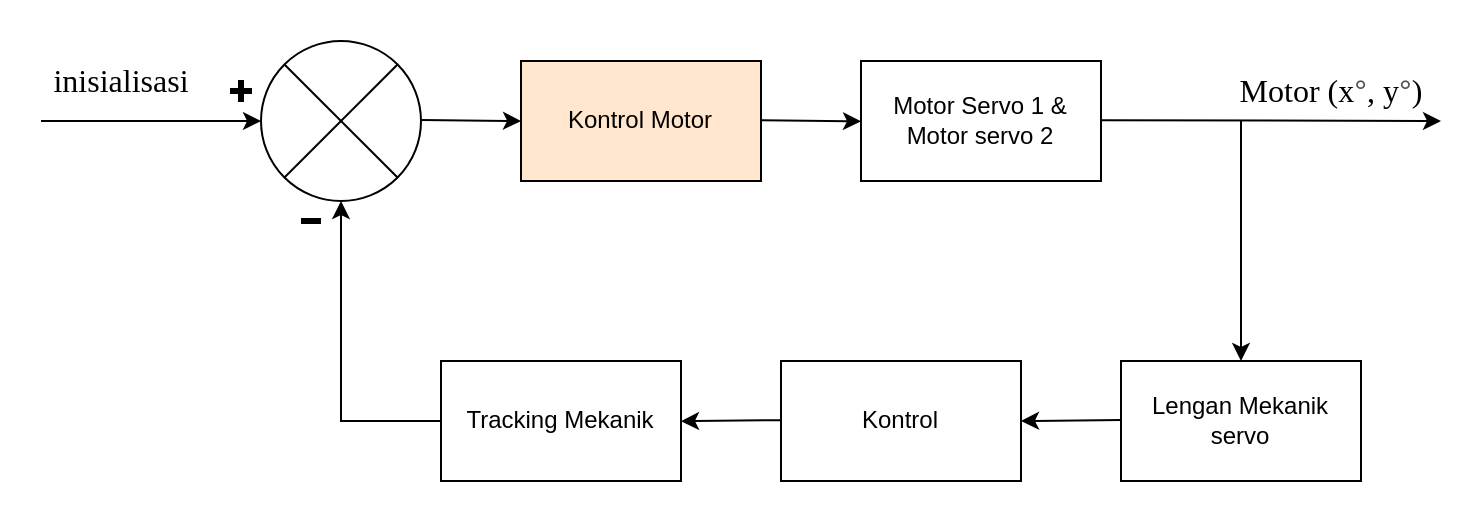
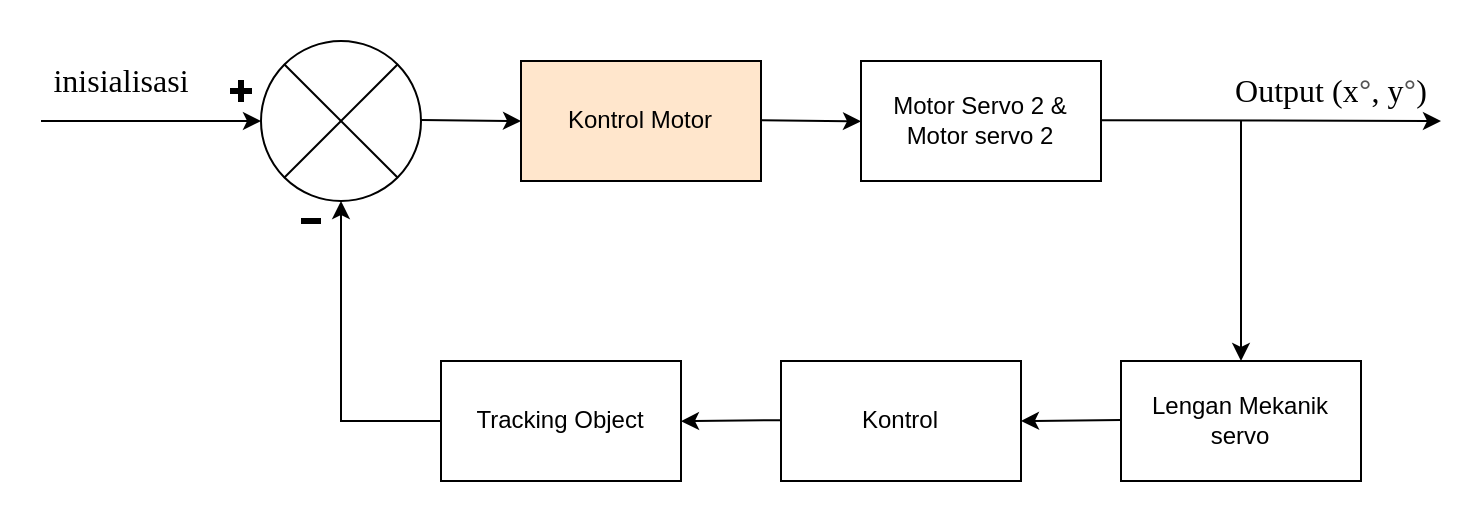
  <mxCell id="0" />
  <mxCell id="1" parent="0" />
  <mxCell id="2" value="" style="endArrow=classic;html=1;rounded=0;" parent="1" edge="1"><mxGeometry width="50" height="50" relative="1" as="geometry"><mxPoint x="20" y="60" as="sourcePoint" /><mxPoint x="130" y="60" as="targetPoint" /></mxGeometry></mxCell>
  <mxCell id="3" value="Kontrol Motor" style="rounded=0;whiteSpace=wrap;html=1;fillColor=#ffe6cc;" parent="1" vertex="1"><mxGeometry x="260" y="30" width="120" height="60" as="geometry" /></mxCell>
  <mxCell id="4" value="" style="endArrow=classic;html=1;rounded=0;" parent="1" edge="1"><mxGeometry width="50" height="50" relative="1" as="geometry"><mxPoint x="210" y="59.5" as="sourcePoint" /><mxPoint x="260" y="60" as="targetPoint" /></mxGeometry></mxCell>
  <mxCell id="5" value="" style="endArrow=classic;html=1;rounded=0;" parent="1" edge="1"><mxGeometry width="50" height="50" relative="1" as="geometry"><mxPoint x="380" y="59.66" as="sourcePoint" /><mxPoint x="430" y="60.16" as="targetPoint" /></mxGeometry></mxCell>
- <mxCell id="6" value="Motor Servo 1 &amp;amp; Motor servo 2" style="rounded=0;whiteSpace=wrap;html=1;" parent="1" vertex="1"><mxGeometry x="430" y="30" width="120" height="60" as="geometry" /></mxCell>
+ <mxCell id="6" value="Motor Servo 2 &amp;amp; Motor servo 2" style="rounded=0;whiteSpace=wrap;html=1;" parent="1" vertex="1"><mxGeometry x="430" y="30" width="120" height="60" as="geometry" /></mxCell>
  <mxCell id="7" value="" style="endArrow=classic;html=1;rounded=0;" parent="1" edge="1"><mxGeometry width="50" height="50" relative="1" as="geometry"><mxPoint x="550" y="59.58" as="sourcePoint" /><mxPoint x="720" y="60" as="targetPoint" /></mxGeometry></mxCell>
  <mxCell id="8" value="Kontrol" style="rounded=0;whiteSpace=wrap;html=1;" parent="1" vertex="1"><mxGeometry x="390" y="180" width="120" height="60" as="geometry" /></mxCell>
- <mxCell id="9" value="Tracking Mekanik" style="rounded=0;whiteSpace=wrap;html=1;" parent="1" vertex="1"><mxGeometry x="220" y="180" width="120" height="60" as="geometry" /></mxCell>
+ <mxCell id="9" value="Tracking Object" style="rounded=0;whiteSpace=wrap;html=1;" parent="1" vertex="1"><mxGeometry x="220" y="180" width="120" height="60" as="geometry" /></mxCell>
  <mxCell id="10" value="Lengan Mekanik servo" style="rounded=0;whiteSpace=wrap;html=1;" parent="1" vertex="1"><mxGeometry x="560" y="180" width="120" height="60" as="geometry" /></mxCell>
  <mxCell id="11" value="" style="endArrow=classic;html=1;rounded=0;fontSize=9;" parent="1" edge="1"><mxGeometry width="50" height="50" relative="1" as="geometry"><mxPoint x="620" y="60" as="sourcePoint" /><mxPoint x="620" y="180" as="targetPoint" /></mxGeometry></mxCell>
  <mxCell id="12" value="" style="endArrow=classic;html=1;rounded=0;" parent="1" target="10" edge="1"><mxGeometry width="50" height="50" relative="1" as="geometry"><mxPoint x="560" y="209.58" as="sourcePoint" /><mxPoint x="610" y="210.08" as="targetPoint" /></mxGeometry></mxCell>
  <mxCell id="13" value="" style="endArrow=classic;html=1;rounded=0;entryX=1;entryY=0.5;entryDx=0;entryDy=0;" parent="1" target="8" edge="1"><mxGeometry width="50" height="50" relative="1" as="geometry"><mxPoint x="560" y="209.5" as="sourcePoint" /><mxPoint x="540" y="210" as="targetPoint" /></mxGeometry></mxCell>
  <mxCell id="14" value="" style="endArrow=classic;html=1;rounded=0;entryX=1;entryY=0.5;entryDx=0;entryDy=0;" parent="1" edge="1"><mxGeometry width="50" height="50" relative="1" as="geometry"><mxPoint x="390" y="209.58" as="sourcePoint" /><mxPoint x="340" y="210.08" as="targetPoint" /></mxGeometry></mxCell>
  <mxCell id="15" value="" style="edgeStyle=segmentEdgeStyle;endArrow=classic;html=1;rounded=0;fontSize=9;entryX=0.5;entryY=1;entryDx=0;entryDy=0;" parent="1" edge="1"><mxGeometry width="50" height="50" relative="1" as="geometry"><mxPoint x="220" y="210" as="sourcePoint" /><mxPoint x="170" y="100" as="targetPoint" /></mxGeometry></mxCell>
  <mxCell id="16" value="" style="shape=sumEllipse;perimeter=ellipsePerimeter;whiteSpace=wrap;html=1;backgroundOutline=1;fontSize=9;" parent="1" vertex="1"><mxGeometry x="130" y="20" width="80" height="80" as="geometry" /></mxCell>
  <mxCell id="17" value="" style="shape=cross;whiteSpace=wrap;html=1;fontSize=9;fillColor=#000000;" parent="1" vertex="1"><mxGeometry x="115" y="40" width="10" height="10" as="geometry" /></mxCell>
  <mxCell id="18" value="" style="endArrow=none;html=1;rounded=0;fontSize=9;strokeWidth=3;jumpSize=3;" parent="1" edge="1"><mxGeometry width="50" height="50" relative="1" as="geometry"><mxPoint x="150" y="110" as="sourcePoint" /><mxPoint x="160" y="110" as="targetPoint" /></mxGeometry></mxCell>
- <mxCell id="19" value="&lt;font size=&quot;3&quot; face=&quot;Times New Roman&quot;&gt;Motor (x&lt;/font&gt;&lt;span style=&quot;color: rgb(84, 84, 84); font-family: Helvetica, &amp;quot;Nimbus Sans L&amp;quot;, Arial, &amp;quot;Liberation Sans&amp;quot;, sans-serif; font-size: 16px; text-align: start; background-color: rgb(255, 255, 255);&quot;&gt;°&lt;/span&gt;&lt;font size=&quot;3&quot; face=&quot;Times New Roman&quot;&gt;, y&lt;/font&gt;&lt;span style=&quot;color: rgb(84, 84, 84); font-family: Helvetica, &amp;quot;Nimbus Sans L&amp;quot;, Arial, &amp;quot;Liberation Sans&amp;quot;, sans-serif; font-size: 16px; text-align: start; background-color: rgb(255, 255, 255);&quot;&gt;°&lt;/span&gt;&lt;font size=&quot;3&quot; face=&quot;Times New Roman&quot;&gt;)&lt;/font&gt;" style="text;html=1;resizable=0;autosize=1;align=center;verticalAlign=middle;points=[];fillColor=none;strokeColor=none;rounded=0;fontSize=9;" parent="1" vertex="1"><mxGeometry x="610" y="35" width="110" height="20" as="geometry" /></mxCell>
+ <mxCell id="19" value="&lt;font size=&quot;3&quot; face=&quot;Times New Roman&quot;&gt;Output (x&lt;/font&gt;&lt;span style=&quot;color: rgb(84, 84, 84); font-family: Helvetica, &amp;quot;Nimbus Sans L&amp;quot;, Arial, &amp;quot;Liberation Sans&amp;quot;, sans-serif; font-size: 16px; text-align: start; background-color: rgb(255, 255, 255);&quot;&gt;°&lt;/span&gt;&lt;font size=&quot;3&quot; face=&quot;Times New Roman&quot;&gt;, y&lt;/font&gt;&lt;span style=&quot;color: rgb(84, 84, 84); font-family: Helvetica, &amp;quot;Nimbus Sans L&amp;quot;, Arial, &amp;quot;Liberation Sans&amp;quot;, sans-serif; font-size: 16px; text-align: start; background-color: rgb(255, 255, 255);&quot;&gt;°&lt;/span&gt;&lt;font size=&quot;3&quot; face=&quot;Times New Roman&quot;&gt;)&lt;/font&gt;" style="text;html=1;resizable=0;autosize=1;align=center;verticalAlign=middle;points=[];fillColor=none;strokeColor=none;rounded=0;fontSize=9;" parent="1" vertex="1"><mxGeometry x="610" y="35" width="110" height="20" as="geometry" /></mxCell>
  <mxCell id="20" value="&lt;font size=&quot;3&quot; face=&quot;Times New Roman&quot;&gt;inisialisasi&lt;/font&gt;" style="text;html=1;resizable=0;autosize=1;align=center;verticalAlign=middle;points=[];fillColor=none;strokeColor=none;rounded=0;fontSize=9;" parent="1" vertex="1"><mxGeometry x="20" y="30" width="80" height="20" as="geometry" /></mxCell>
